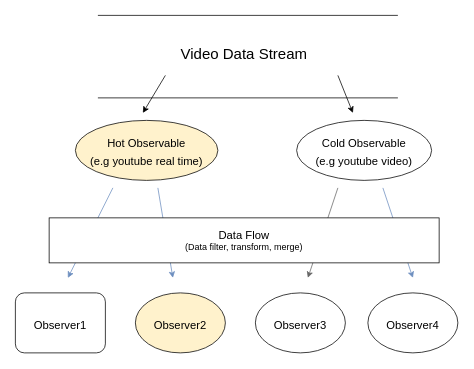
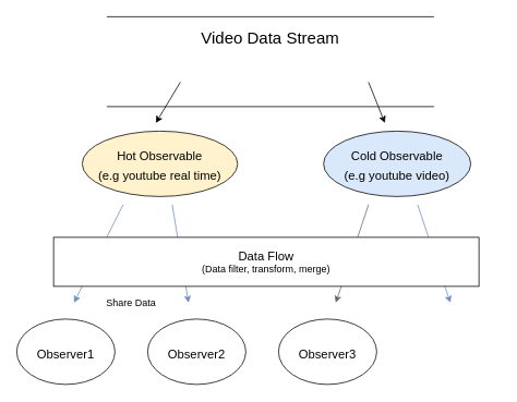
  <mxCell id="0" />
  <mxCell id="1" parent="0" />
  <mxCell id="2" value="" style="endArrow=none;html=1;" parent="1" edge="1"><mxGeometry width="50" height="50" relative="1" as="geometry"><mxPoint x="130" y="20" as="sourcePoint" /><mxPoint x="530" y="20" as="targetPoint" /></mxGeometry></mxCell>
  <mxCell id="3" value="" style="endArrow=none;html=1;" parent="1" edge="1"><mxGeometry width="50" height="50" relative="1" as="geometry"><mxPoint x="130" y="130" as="sourcePoint" /><mxPoint x="530" y="130" as="targetPoint" /></mxGeometry></mxCell>
- <mxCell id="4" value="Video Data Stream" style="text;html=1;strokeColor=none;fillColor=none;align=center;verticalAlign=middle;whiteSpace=wrap;rounded=0;fontSize=20;" parent="1" vertex="1"><mxGeometry x="220" y="60" width="210" height="20" as="geometry" /></mxCell>
+ <mxCell id="4" value="Video Data Stream" style="text;html=1;strokeColor=none;fillColor=none;align=center;verticalAlign=middle;whiteSpace=wrap;rounded=0;fontSize=20;" parent="1" vertex="1"><mxGeometry x="225" y="35" width="210" height="20" as="geometry" /></mxCell>
  <mxCell id="5" value="&lt;font style=&quot;font-size: 15px&quot;&gt;Hot Observable&lt;br&gt;(e.g youtube real time)&lt;br&gt;&lt;/font&gt;" style="ellipse;whiteSpace=wrap;html=1;fontSize=20;fillColor=#fff2cc;" parent="1" vertex="1"><mxGeometry x="100" y="160" width="190" height="80" as="geometry" /></mxCell>
- <mxCell id="6" value="&lt;font style=&quot;font-size: 15px&quot;&gt;Cold Observable&lt;br&gt;(e.g youtube video)&lt;br&gt;&lt;/font&gt;" style="ellipse;whiteSpace=wrap;html=1;fontSize=20;" parent="1" vertex="1"><mxGeometry x="395" y="160" width="180" height="80" as="geometry" /></mxCell>
- <mxCell id="7" value="&lt;font style=&quot;font-size: 15px&quot;&gt;Observer1&lt;/font&gt;" style="whiteSpace=wrap;html=1;fontSize=20;rounded=1;" vertex="1" parent="1"><mxGeometry x="20" y="390" width="120" height="80" as="geometry" /></mxCell>
+ <mxCell id="6" value="&lt;font style=&quot;font-size: 15px&quot;&gt;Cold Observable&lt;br&gt;(e.g youtube video)&lt;br&gt;&lt;/font&gt;" style="ellipse;whiteSpace=wrap;html=1;fontSize=20;fillColor=#dae8fc;" parent="1" vertex="1"><mxGeometry x="395" y="160" width="180" height="80" as="geometry" /></mxCell>
+ <mxCell id="7" value="&lt;font style=&quot;font-size: 15px&quot;&gt;Observer1&lt;/font&gt;" style="ellipse;whiteSpace=wrap;html=1;fontSize=20;" vertex="1" parent="1"><mxGeometry x="20" y="390" width="120" height="80" as="geometry" /></mxCell>
  <mxCell id="8" value="" style="endArrow=classic;html=1;fillColor=#dae8fc;strokeColor=#6c8ebf;" edge="1" parent="1"><mxGeometry width="50" height="50" relative="1" as="geometry"><mxPoint x="150" y="250" as="sourcePoint" /><mxPoint x="90" y="370" as="targetPoint" /></mxGeometry></mxCell>
- <mxCell id="9" value="&lt;font style=&quot;font-size: 15px&quot;&gt;Observer2&lt;/font&gt;" style="ellipse;whiteSpace=wrap;html=1;fontSize=20;fillColor=#fff2cc;" vertex="1" parent="1"><mxGeometry x="180" y="390" width="120" height="80" as="geometry" /></mxCell>
+ <mxCell id="9" value="&lt;font style=&quot;font-size: 15px&quot;&gt;Observer2&lt;/font&gt;" style="ellipse;whiteSpace=wrap;html=1;fontSize=20;" vertex="1" parent="1"><mxGeometry x="180" y="390" width="120" height="80" as="geometry" /></mxCell>
  <mxCell id="10" value="" style="endArrow=classic;html=1;fillColor=#dae8fc;strokeColor=#6c8ebf;" edge="1" parent="1"><mxGeometry width="50" height="50" relative="1" as="geometry"><mxPoint x="210" y="250" as="sourcePoint" /><mxPoint x="230" y="370" as="targetPoint" /></mxGeometry></mxCell>
  <mxCell id="11" value="" style="endArrow=classic;html=1;fillColor=#f5f5f5;strokeColor=#666666;" edge="1" parent="1"><mxGeometry width="50" height="50" relative="1" as="geometry"><mxPoint x="450" y="250" as="sourcePoint" /><mxPoint x="410" y="370" as="targetPoint" /></mxGeometry></mxCell>
  <mxCell id="12" value="&lt;font style=&quot;font-size: 15px&quot;&gt;Observer3&lt;/font&gt;" style="ellipse;whiteSpace=wrap;html=1;fontSize=20;" vertex="1" parent="1"><mxGeometry x="340" y="390" width="120" height="80" as="geometry" /></mxCell>
  <mxCell id="13" value="" style="endArrow=classic;html=1;" edge="1" parent="1"><mxGeometry width="50" height="50" relative="1" as="geometry"><mxPoint x="220" y="100" as="sourcePoint" /><mxPoint x="190" y="150" as="targetPoint" /></mxGeometry></mxCell>
  <mxCell id="14" value="" style="endArrow=classic;html=1;" edge="1" parent="1"><mxGeometry width="50" height="50" relative="1" as="geometry"><mxPoint x="450" y="100" as="sourcePoint" /><mxPoint x="470" y="150" as="targetPoint" /></mxGeometry></mxCell>
- <mxCell id="15" value="&lt;font style=&quot;font-size: 15px&quot;&gt;Observer4&lt;br&gt;&lt;/font&gt;" style="ellipse;whiteSpace=wrap;html=1;fontSize=20;" vertex="1" parent="1"><mxGeometry x="490" y="390" width="120" height="80" as="geometry" /></mxCell>
  <mxCell id="16" value="" style="endArrow=classic;html=1;fillColor=#dae8fc;strokeColor=#6c8ebf;" edge="1" parent="1"><mxGeometry width="50" height="50" relative="1" as="geometry"><mxPoint x="510" y="250" as="sourcePoint" /><mxPoint x="550" y="370" as="targetPoint" /></mxGeometry></mxCell>
  <mxCell id="17" value="&lt;font style=&quot;font-size: 15px&quot;&gt;Data Flow&lt;/font&gt;&lt;br&gt;(Data filter, transform, merge)" style="rounded=0;whiteSpace=wrap;html=1;" vertex="1" parent="1"><mxGeometry x="65" y="290" width="520" height="60" as="geometry" /></mxCell>
+ <mxCell id="18" value="Share Data" style="text;html=1;strokeColor=none;fillColor=none;align=center;verticalAlign=middle;whiteSpace=wrap;rounded=0;" vertex="1" parent="1"><mxGeometry x="120" y="360" width="80" height="20" as="geometry" /></mxCell>
